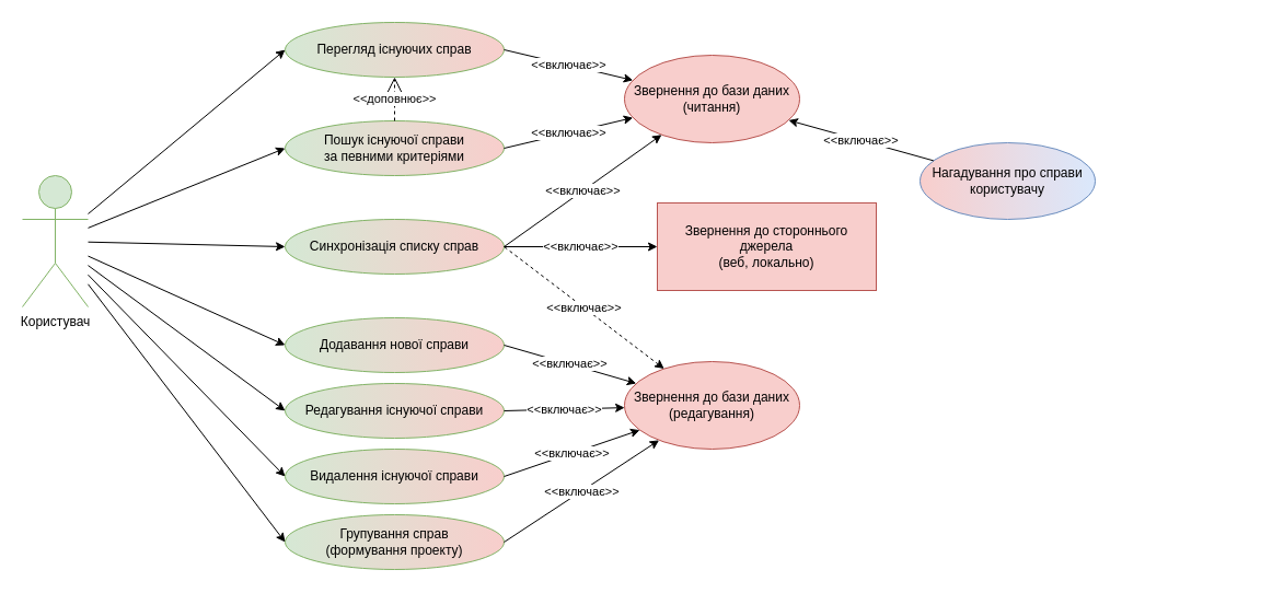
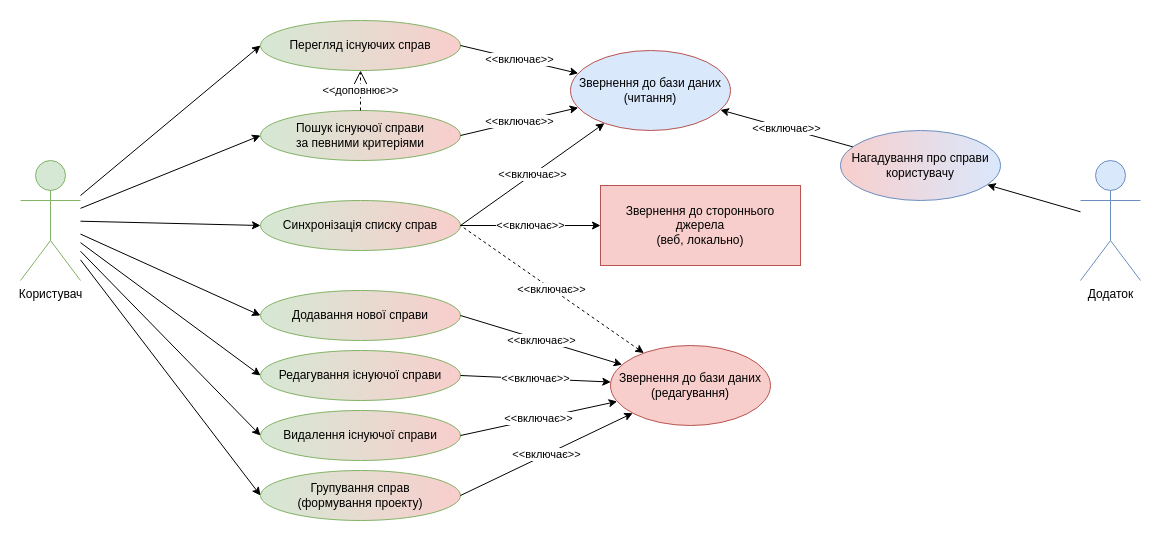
  <mxCell id="0" />
  <mxCell id="1" parent="0" />
  <mxCell id="2" value="&lt;div&gt;Перегляд існуючих справ&lt;br&gt;&lt;/div&gt;" style="ellipse;whiteSpace=wrap;html=1;gradientDirection=east;fillColor=#d5e8d4;strokeColor=#82b366;gradientColor=#F8CECC;" parent="1" vertex="1"><mxGeometry x="260" y="20" width="200" height="50" as="geometry" /></mxCell>
  <mxCell id="3" value="&lt;div&gt;Користувач&lt;/div&gt;" style="shape=umlActor;verticalLabelPosition=bottom;verticalAlign=top;html=1;fillColor=#d5e8d4;strokeColor=#82b366;" parent="1" vertex="1"><mxGeometry x="20" y="160" width="60" height="120" as="geometry" /></mxCell>
  <mxCell id="4" value="&lt;div&gt;Додавання нової справи&lt;/div&gt;" style="ellipse;whiteSpace=wrap;html=1;fillColor=#d5e8d4;strokeColor=#82b366;gradientDirection=east;gradientColor=#F8CECC;" parent="1" vertex="1"><mxGeometry x="260" y="290" width="200" height="50" as="geometry" /></mxCell>
  <mxCell id="5" value="Редагування існуючої справи" style="ellipse;whiteSpace=wrap;html=1;fillColor=#d5e8d4;strokeColor=#82b366;gradientDirection=east;gradientColor=#F8CECC;" parent="1" vertex="1"><mxGeometry x="260" y="350" width="200" height="50" as="geometry" /></mxCell>
  <mxCell id="6" value="Видалення існуючої справи" style="ellipse;whiteSpace=wrap;html=1;fillColor=#d5e8d4;strokeColor=#82b366;gradientDirection=east;gradientColor=#F8CECC;" parent="1" vertex="1"><mxGeometry x="260" y="410" width="200" height="50" as="geometry" /></mxCell>
  <mxCell id="7" value="&lt;div&gt;Пошук існуючої справи&lt;/div&gt;&lt;div&gt;за певними&lt;span style=&quot;background-color: initial;&quot;&gt;&amp;nbsp;критеріями&lt;/span&gt;&lt;/div&gt;" style="ellipse;whiteSpace=wrap;html=1;fillColor=#d5e8d4;strokeColor=#82b366;gradientDirection=east;gradientColor=#F8CECC;" parent="1" vertex="1"><mxGeometry x="260" y="110" width="200" height="50" as="geometry" /></mxCell>
  <mxCell id="8" value="Групування справ&lt;br&gt;(формування проекту)" style="ellipse;whiteSpace=wrap;html=1;fillColor=#d5e8d4;strokeColor=#82b366;gradientDirection=east;gradientColor=#F8CECC;" parent="1" vertex="1"><mxGeometry x="260" y="470" width="200" height="50" as="geometry" /></mxCell>
  <mxCell id="9" value="" style="endArrow=classic;html=1;rounded=0;entryX=0;entryY=0.5;entryDx=0;entryDy=0;endFill=1;" parent="1" source="3" target="2" edge="1"><mxGeometry width="50" height="50" relative="1" as="geometry"><mxPoint x="330" y="260" as="sourcePoint" /><mxPoint x="380" y="210" as="targetPoint" /></mxGeometry></mxCell>
  <mxCell id="10" value="" style="endArrow=classic;html=1;rounded=0;entryX=0;entryY=0.5;entryDx=0;entryDy=0;endFill=1;" parent="1" source="3" target="4" edge="1"><mxGeometry width="50" height="50" relative="1" as="geometry"><mxPoint x="170" y="240" as="sourcePoint" /><mxPoint x="220" y="190" as="targetPoint" /></mxGeometry></mxCell>
  <mxCell id="11" value="" style="endArrow=classic;html=1;rounded=0;entryX=0;entryY=0.5;entryDx=0;entryDy=0;endFill=1;" parent="1" source="3" target="5" edge="1"><mxGeometry width="50" height="50" relative="1" as="geometry"><mxPoint x="200" y="260" as="sourcePoint" /><mxPoint x="250" y="210" as="targetPoint" /></mxGeometry></mxCell>
  <mxCell id="12" value="" style="endArrow=classic;html=1;rounded=0;entryX=0;entryY=0.5;entryDx=0;entryDy=0;endFill=1;" parent="1" source="3" target="6" edge="1"><mxGeometry width="50" height="50" relative="1" as="geometry"><mxPoint x="180" y="260" as="sourcePoint" /><mxPoint x="230" y="210" as="targetPoint" /></mxGeometry></mxCell>
  <mxCell id="13" value="" style="endArrow=classic;html=1;rounded=0;entryX=0;entryY=0.5;entryDx=0;entryDy=0;endFill=1;" parent="1" source="3" target="7" edge="1"><mxGeometry width="50" height="50" relative="1" as="geometry"><mxPoint x="230" y="300" as="sourcePoint" /><mxPoint x="280" y="250" as="targetPoint" /></mxGeometry></mxCell>
  <mxCell id="14" value="" style="endArrow=classic;html=1;rounded=0;entryX=0;entryY=0.5;entryDx=0;entryDy=0;endFill=1;" parent="1" source="3" target="8" edge="1"><mxGeometry width="50" height="50" relative="1" as="geometry"><mxPoint x="200" y="330" as="sourcePoint" /><mxPoint x="250" y="280" as="targetPoint" /></mxGeometry></mxCell>
- <mxCell id="15" value="Звернення до бази даних&lt;br&gt;(читання)" style="ellipse;whiteSpace=wrap;html=1;fillColor=#f8cecc;strokeColor=#b85450;" parent="1" vertex="1"><mxGeometry x="570" y="50" width="160" height="80" as="geometry" /></mxCell>
- <mxCell id="16" value="Звернення до бази даних (редагування)" style="ellipse;whiteSpace=wrap;html=1;fillColor=#f8cecc;strokeColor=#b85450;" parent="1" vertex="1"><mxGeometry x="570" y="330" width="160" height="80" as="geometry" /></mxCell>
+ <mxCell id="15" value="Звернення до бази даних&lt;br&gt;(читання)" style="ellipse;whiteSpace=wrap;html=1;fillColor=#dae8fc;strokeColor=#b85450;" parent="1" vertex="1"><mxGeometry x="570" y="50" width="160" height="80" as="geometry" /></mxCell>
+ <mxCell id="16" value="Звернення до бази даних (редагування)" style="ellipse;whiteSpace=wrap;html=1;fillColor=#f8cecc;strokeColor=#b85450;" parent="1" vertex="1"><mxGeometry x="610" y="345" width="160" height="80" as="geometry" /></mxCell>
  <mxCell id="17" value="&amp;lt;&amp;lt;включає&amp;gt;&amp;gt;" style="endArrow=none;html=1;rounded=0;entryX=1;entryY=0.5;entryDx=0;entryDy=0;startArrow=classic;startFill=1;" parent="1" source="15" target="2" edge="1"><mxGeometry width="50" height="50" relative="1" as="geometry"><mxPoint x="350" y="260" as="sourcePoint" /><mxPoint x="400" y="210" as="targetPoint" /></mxGeometry></mxCell>
  <mxCell id="18" value="&amp;lt;&amp;lt;включає&amp;gt;&amp;gt;" style="endArrow=none;html=1;rounded=0;entryX=1;entryY=0.5;entryDx=0;entryDy=0;startArrow=classic;startFill=1;" parent="1" source="15" target="7" edge="1"><mxGeometry width="50" height="50" relative="1" as="geometry"><mxPoint x="581.144" y="93.26" as="sourcePoint" /><mxPoint x="464.537" y="83.15" as="targetPoint" /></mxGeometry></mxCell>
  <mxCell id="19" value="&amp;lt;&amp;lt;включає&amp;gt;&amp;gt;" style="endArrow=none;html=1;rounded=0;entryX=1;entryY=0.5;entryDx=0;entryDy=0;startArrow=classic;startFill=1;" parent="1" source="16" target="4" edge="1"><mxGeometry width="50" height="50" relative="1" as="geometry"><mxPoint x="590.381" y="343.328" as="sourcePoint" /><mxPoint x="460.458" y="224.343" as="targetPoint" /></mxGeometry></mxCell>
  <mxCell id="20" value="&amp;lt;&amp;lt;включає&amp;gt;&amp;gt;" style="endArrow=none;html=1;rounded=0;entryX=1;entryY=0.5;entryDx=0;entryDy=0;startArrow=classic;startFill=1;" parent="1" source="16" target="5" edge="1"><mxGeometry width="50" height="50" relative="1" as="geometry"><mxPoint x="572.634" y="359.82" as="sourcePoint" /><mxPoint x="440.711" y="312.678" as="targetPoint" /></mxGeometry></mxCell>
  <mxCell id="21" value="&amp;lt;&amp;lt;включає&amp;gt;&amp;gt;" style="endArrow=none;html=1;rounded=0;entryX=1;entryY=0.5;entryDx=0;entryDy=0;startArrow=classic;startFill=1;" parent="1" source="16" target="6" edge="1"><mxGeometry width="50" height="50" relative="1" as="geometry"><mxPoint x="574.933" y="383.828" as="sourcePoint" /><mxPoint x="470" y="355" as="targetPoint" /></mxGeometry></mxCell>
  <mxCell id="22" value="&amp;lt;&amp;lt;включає&amp;gt;&amp;gt;" style="endArrow=none;html=1;rounded=0;entryX=1;entryY=0.5;entryDx=0;entryDy=0;startArrow=classic;startFill=1;" parent="1" source="16" target="8" edge="1"><mxGeometry width="50" height="50" relative="1" as="geometry"><mxPoint x="593.431" y="398.284" as="sourcePoint" /><mxPoint x="470" y="415" as="targetPoint" /></mxGeometry></mxCell>
+ <mxCell id="23" value="Додаток" style="shape=umlActor;verticalLabelPosition=bottom;verticalAlign=top;html=1;fillColor=#dae8fc;strokeColor=#6c8ebf;" parent="1" vertex="1"><mxGeometry x="1080" y="160" width="60" height="120" as="geometry" /></mxCell>
  <mxCell id="24" value="&lt;div&gt;Нагадування про справи користувачу&lt;br&gt;&lt;/div&gt;" style="ellipse;whiteSpace=wrap;html=1;fillColor=#dae8fc;strokeColor=#6c8ebf;gradientDirection=west;gradientColor=#F8CECC;" parent="1" vertex="1"><mxGeometry x="840" y="130" width="160" height="70" as="geometry" /></mxCell>
  <mxCell id="25" value="&amp;lt;&amp;lt;включає&amp;gt;&amp;gt;" style="endArrow=classic;html=1;rounded=0;endFill=1;" parent="1" source="24" target="15" edge="1"><mxGeometry width="50" height="50" relative="1" as="geometry"><mxPoint x="582.634" y="89.82" as="sourcePoint" /><mxPoint x="470" y="75" as="targetPoint" /></mxGeometry></mxCell>
+ <mxCell id="26" value="" style="endArrow=classic;html=1;rounded=0;endFill=1;" parent="1" source="23" target="24" edge="1"><mxGeometry width="50" height="50" relative="1" as="geometry"><mxPoint x="170" y="214.231" as="sourcePoint" /><mxPoint x="270" y="195" as="targetPoint" /></mxGeometry></mxCell>
  <mxCell id="27" value="&amp;lt;&amp;lt;доповнює&amp;gt;&amp;gt;" style="endArrow=open;endSize=12;dashed=1;html=1;rounded=0;fontColor=#050505;strokeWidth=1;" parent="1" source="7" target="2" edge="1"><mxGeometry width="160" relative="1" as="geometry"><mxPoint x="320" y="100" as="sourcePoint" /><mxPoint x="480" y="100" as="targetPoint" /></mxGeometry></mxCell>
  <mxCell id="28" value="Синхронізація списку справ" style="ellipse;whiteSpace=wrap;html=1;gradientDirection=east;fillColor=#d5e8d4;strokeColor=#82b366;gradientColor=#F8CECC;" parent="1" vertex="1"><mxGeometry x="260" y="200" width="200" height="50" as="geometry" /></mxCell>
  <mxCell id="29" value="&amp;lt;&amp;lt;включає&amp;gt;&amp;gt;" style="endArrow=none;html=1;rounded=0;startArrow=classic;startFill=1;entryX=1;entryY=0.5;entryDx=0;entryDy=0;dashed=1;" parent="1" source="16" target="28" edge="1"><mxGeometry width="50" height="50" relative="1" as="geometry"><mxPoint x="587.701" y="647.123" as="sourcePoint" /><mxPoint x="460" y="595" as="targetPoint" /></mxGeometry></mxCell>
  <mxCell id="30" value="" style="endArrow=classic;html=1;rounded=0;entryX=0;entryY=0.5;entryDx=0;entryDy=0;endFill=1;" parent="1" source="3" target="28" edge="1"><mxGeometry width="50" height="50" relative="1" as="geometry"><mxPoint x="90" y="236.429" as="sourcePoint" /><mxPoint x="270" y="275" as="targetPoint" /></mxGeometry></mxCell>
  <mxCell id="31" value="Звернення до стороннього джерела&lt;br&gt;(веб, локально)" style="whiteSpace=wrap;html=1;fillColor=#f8cecc;strokeColor=#b85450;rounded=0;" parent="1" vertex="1"><mxGeometry x="600" y="185" width="200" height="80" as="geometry" /></mxCell>
  <mxCell id="32" value="&amp;lt;&amp;lt;включає&amp;gt;&amp;gt;" style="endArrow=none;html=1;rounded=0;startArrow=classic;startFill=1;entryX=1;entryY=0.5;entryDx=0;entryDy=0;" parent="1" source="31" target="28" edge="1"><mxGeometry width="50" height="50" relative="1" as="geometry"><mxPoint x="612.986" y="240.299" as="sourcePoint" /><mxPoint x="470" y="605" as="targetPoint" /></mxGeometry></mxCell>
  <mxCell id="33" value="&amp;lt;&amp;lt;включає&amp;gt;&amp;gt;" style="endArrow=none;html=1;rounded=0;startArrow=classic;startFill=1;entryX=1;entryY=0.5;entryDx=0;entryDy=0;" parent="1" source="15" target="28" edge="1"><mxGeometry width="50" height="50" relative="1" as="geometry"><mxPoint x="616.158" y="346.542" as="sourcePoint" /><mxPoint x="470" y="235" as="targetPoint" /></mxGeometry></mxCell>
